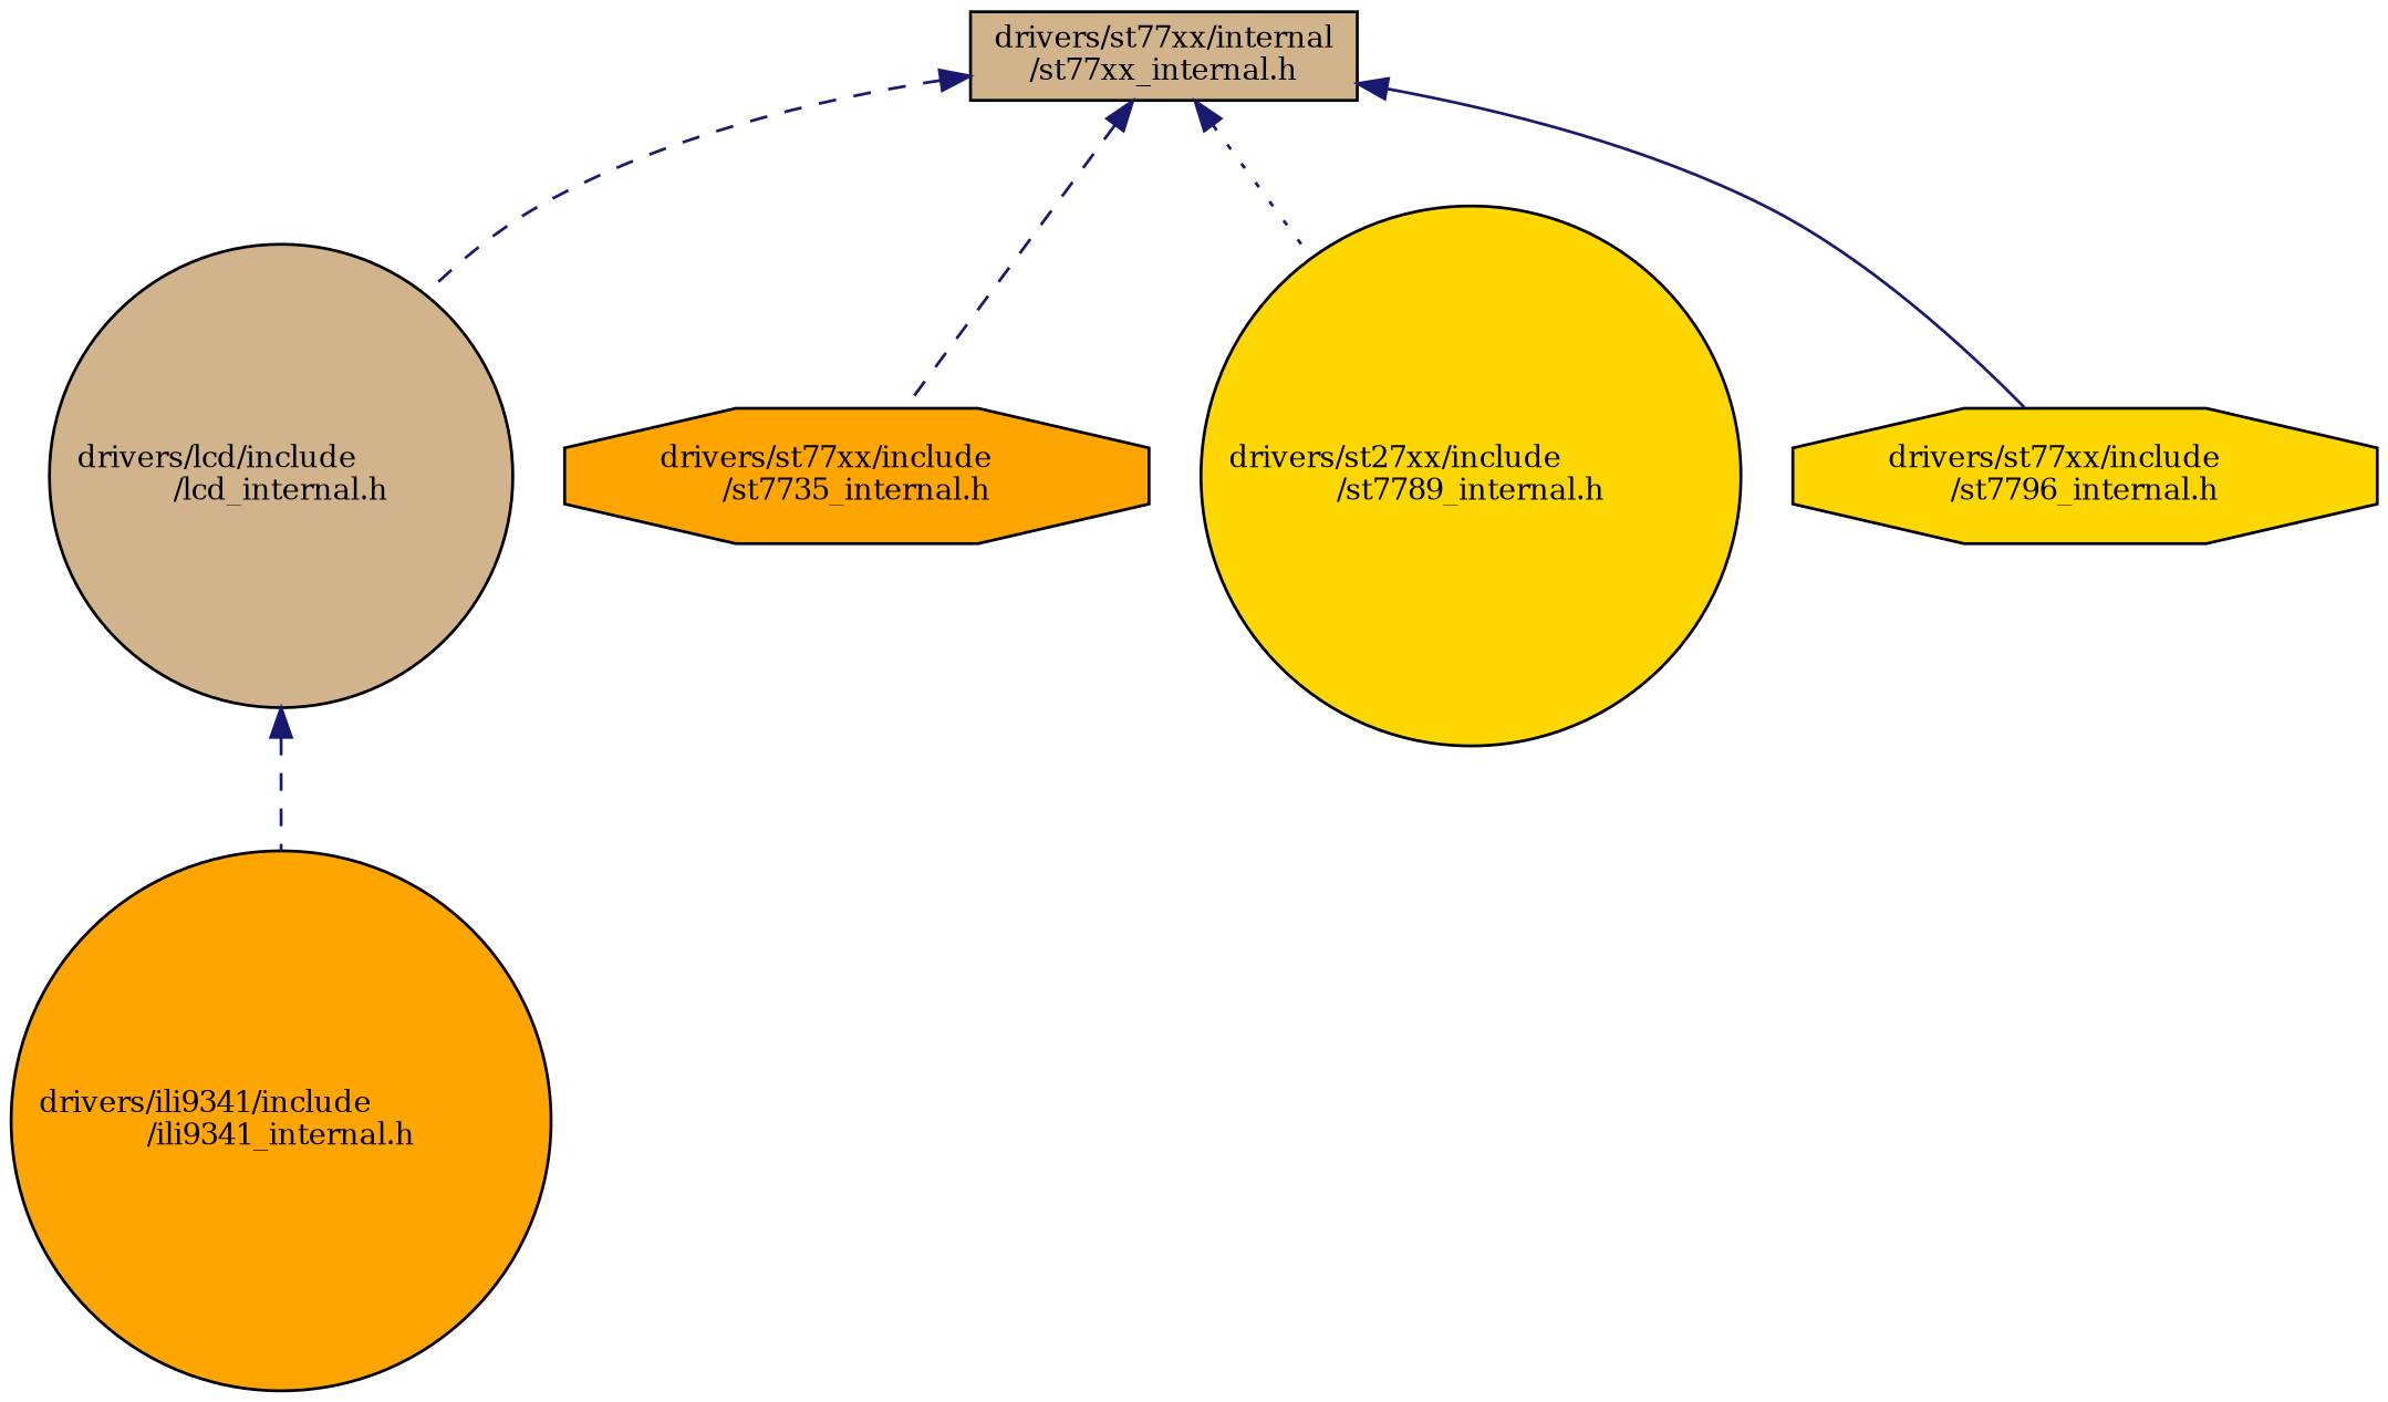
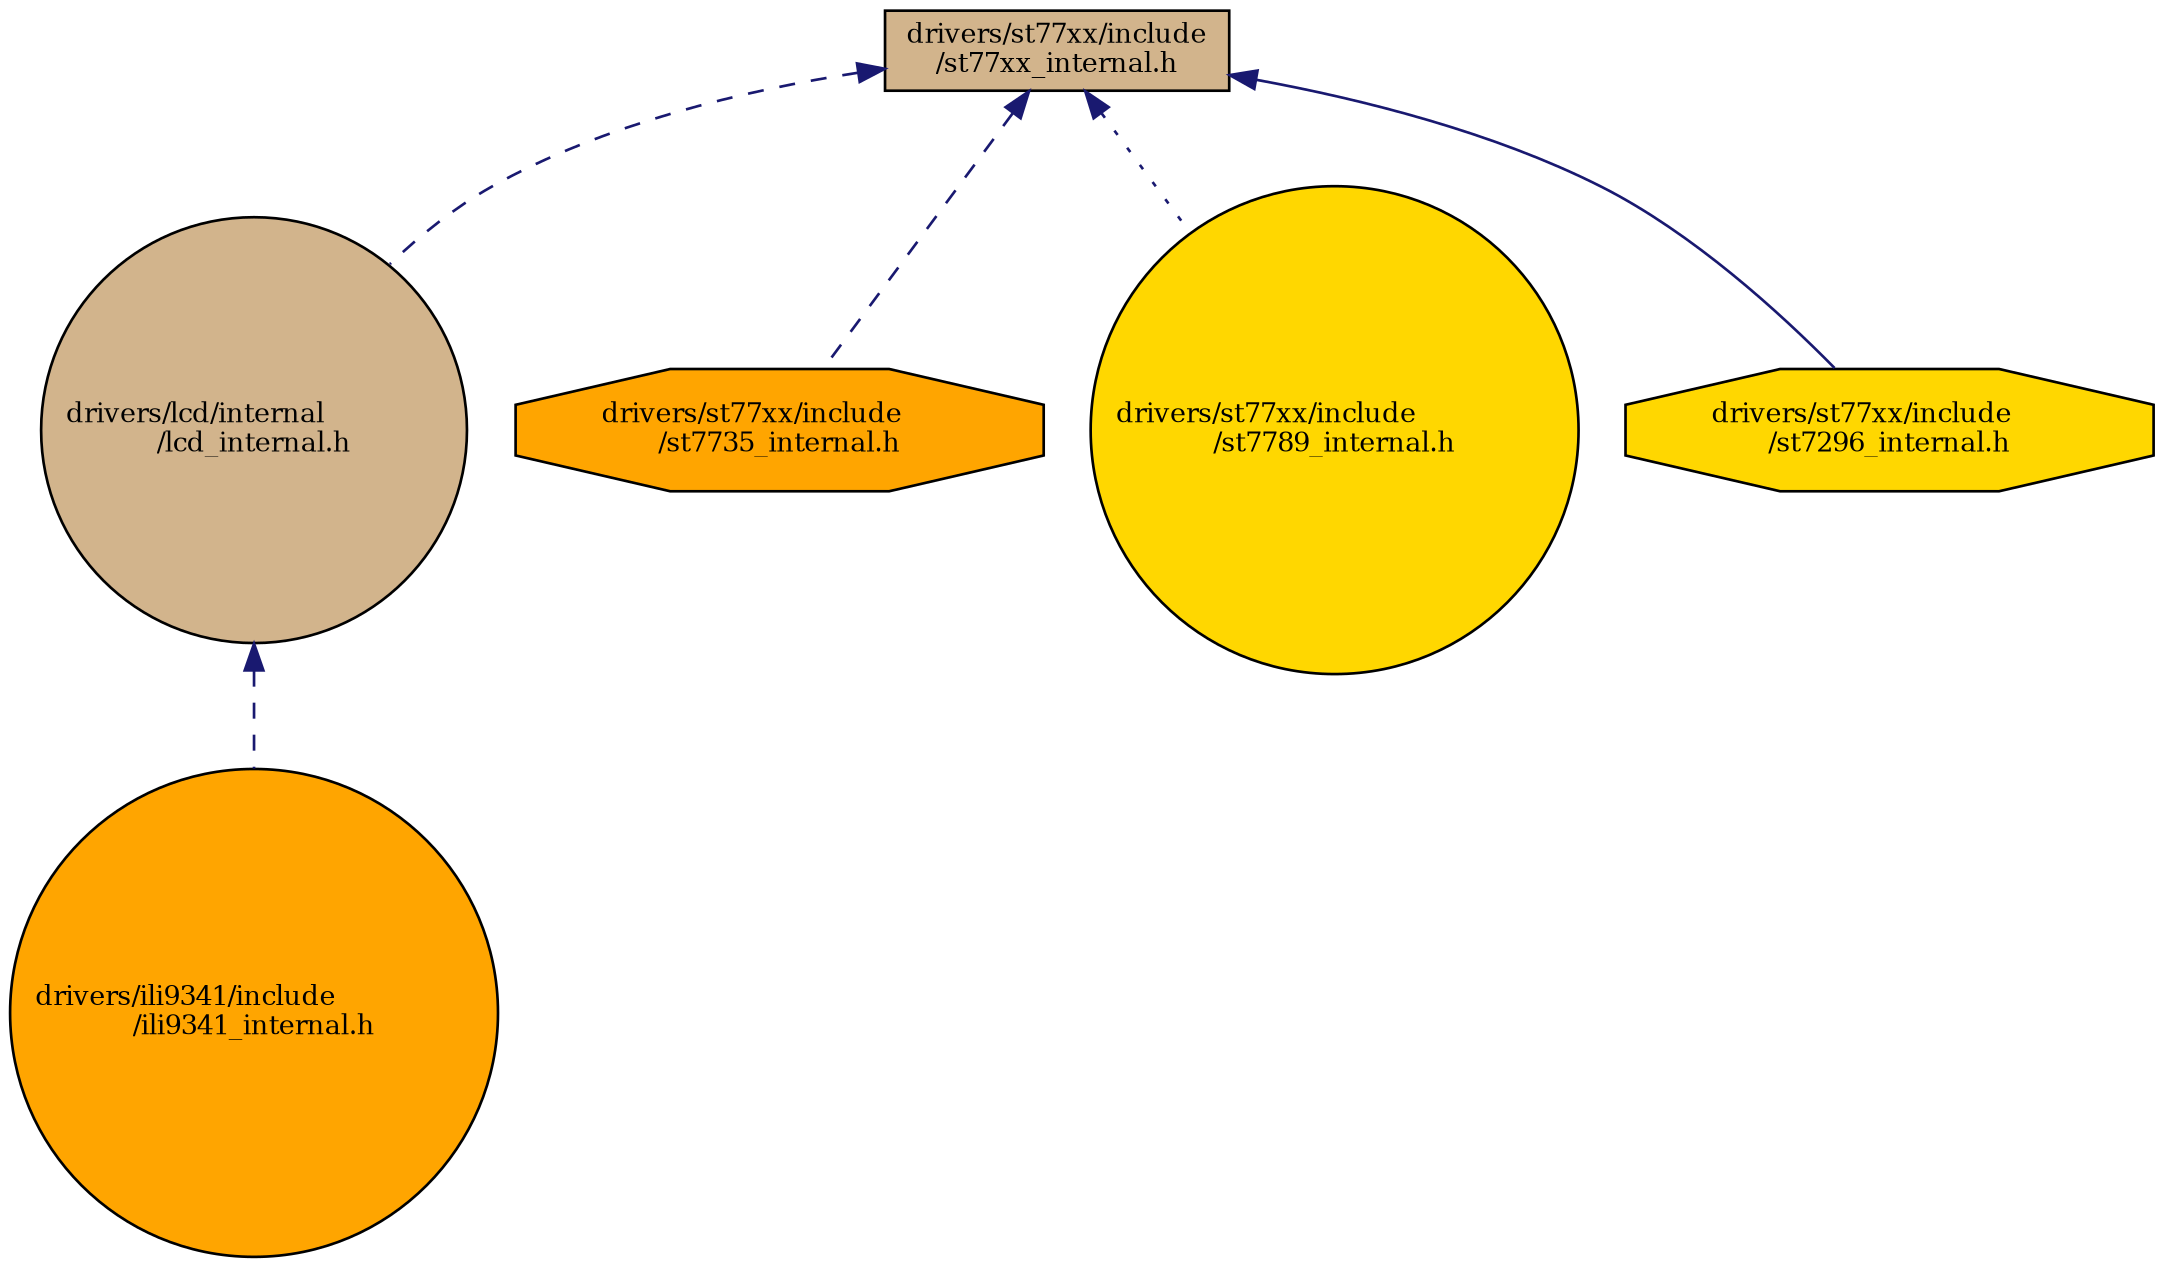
  digraph {
    fontname="DejaVu Serif"
    node [color=black fillcolor=tan fontname="DejaVu Serif" fontsize=10 shape=circle style=filled]
    edge [color=midnightblue dir=back fontname="DejaVu Serif" fontsize=10 labelfontname=Helvetica labelfontsize=10 style=dashed]
-   n1 [fontcolor=black height=0.2 label="drivers/lcd/include\l/lcd_internal.h" width=0.4]
+   n1 [fontcolor=black height=0.2 label="drivers/lcd/internal\l/lcd_internal.h" width=0.4]
    n2 [fillcolor=orange height=0.2 label="drivers/ili9341/include\l/ili9341_internal.h" width=0.4]
-   n3 [height=0.2 label="drivers/st77xx/internal\l/st77xx_internal.h" shape=box width=0.4]
+   n3 [height=0.2 label="drivers/st77xx/include\l/st77xx_internal.h" shape=box width=0.4]
    n4 [fillcolor=orange height=0.2 label="drivers/st77xx/include\l/st7735_internal.h" shape=octagon width=0.4]
-   n5 [fillcolor=gold height=0.2 label="drivers/st27xx/include\l/st7789_internal.h" width=0.4]
-   n6 [fillcolor=gold height=0.2 label="drivers/st77xx/include\l/st7796_internal.h" shape=octagon width=0.4]
+   n5 [fillcolor=gold height=0.2 label="drivers/st77xx/include\l/st7789_internal.h" width=0.4]
+   n6 [fillcolor=gold height=0.2 label="drivers/st77xx/include\l/st7296_internal.h" shape=octagon width=0.4]
    n1 -> n2
    n3 -> n1
    n3 -> n4
    n3 -> n5 [style=dotted]
    n3 -> n6 [style=solid]
  }
